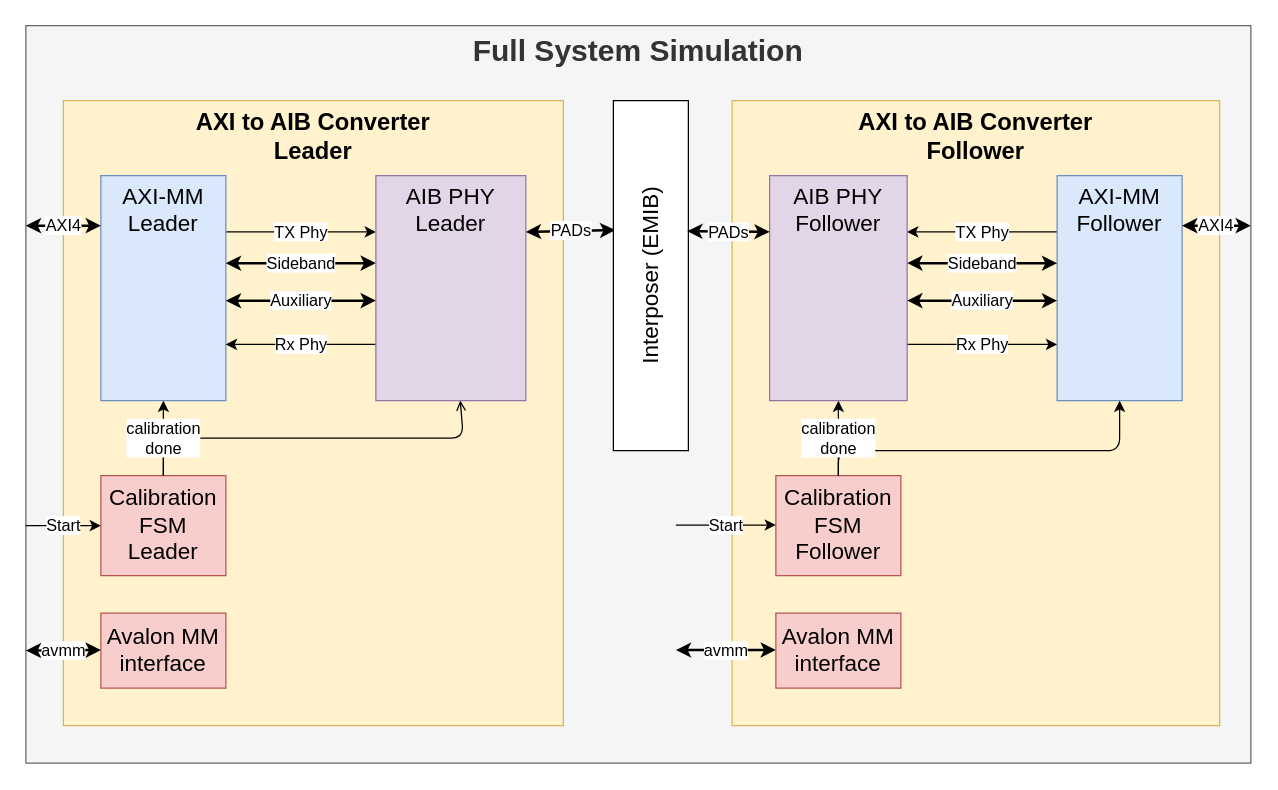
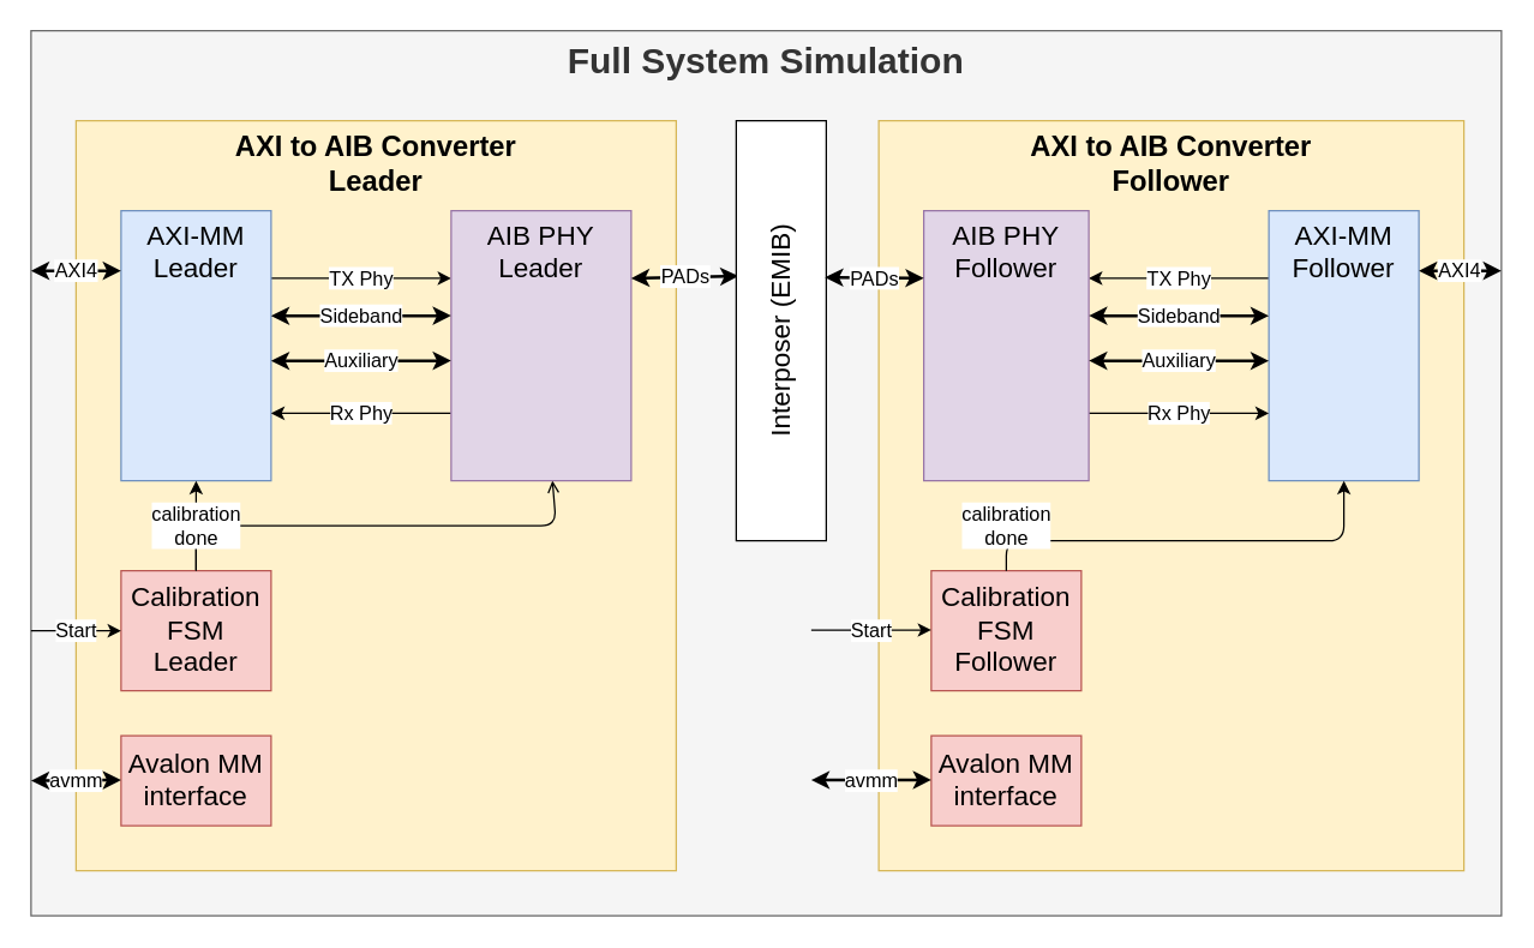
  <mxCell id="0" />
  <mxCell id="1" parent="0" />
  <mxCell id="2" value="&lt;b&gt;Full System Simulation&lt;/b&gt;" style="rounded=0;whiteSpace=wrap;html=1;verticalAlign=top;fontSize=24;fillColor=#f5f5f5;fontColor=#333333;strokeColor=#666666;" parent="1" vertex="1"><mxGeometry y="20" width="980" height="590" as="geometry" x="20" /></mxCell>
  <mxCell id="3" value="" style="edgeStyle=none;html=1;fontSize=13;" parent="1" target="4" edge="1"><mxGeometry relative="1" as="geometry"><mxPoint x="340" y="170" as="sourcePoint" /></mxGeometry></mxCell>
  <mxCell id="4" value="EMIB" style="rounded=1;whiteSpace=wrap;html=1;fillColor=#dae8fc;strokeColor=#6c8ebf;horizontal=1;verticalAlign=top;fontSize=13;" parent="1" vertex="1"><mxGeometry x="380" y="110" width="60" height="120" as="geometry" /></mxCell>
  <mxCell id="5" style="edgeStyle=none;html=1;entryX=0;entryY=0.25;entryDx=0;entryDy=0;horizontal=1;fontSize=13;dashed=1;" parent="1" source="6" target="10" edge="1"><mxGeometry relative="1" as="geometry" /></mxCell>
  <mxCell id="6" value="&lt;b&gt;AXI to AIB Converter&lt;/b&gt;&lt;div&gt;&lt;b&gt;Leader&lt;/b&gt;&lt;/div&gt;" style="rounded=0;whiteSpace=wrap;html=1;arcSize=3;fillColor=#fff2cc;strokeColor=#d6b656;fontSize=19;verticalAlign=top;horizontal=1;" parent="1" vertex="1"><mxGeometry x="50" y="80" width="400" height="500" as="geometry" /></mxCell>
  <mxCell id="7" style="edgeStyle=none;html=1;horizontal=1;fontSize=13;endArrow=open;" parent="1" source="8" target="12" edge="1"><mxGeometry relative="1" as="geometry"><Array as="points"><mxPoint x="130" y="350" /><mxPoint x="370" y="350" /></Array></mxGeometry></mxCell>
  <mxCell id="8" value="Calibration&lt;div&gt;&lt;span style=&quot;color: rgb(0, 0, 0);&quot;&gt;FSM&lt;/span&gt;&lt;/div&gt;&lt;div&gt;Leader&lt;/div&gt;" style="rounded=0;whiteSpace=wrap;html=1;fontSize=18;verticalAlign=middle;fillColor=#f8cecc;strokeColor=#b85450;horizontal=1;" parent="1" vertex="1"><mxGeometry x="80" y="380" width="100" height="80" as="geometry" /></mxCell>
  <mxCell id="9" value="TX Phy" style="edgeStyle=none;html=1;exitX=1;exitY=0.25;exitDx=0;exitDy=0;entryX=0;entryY=0.25;entryDx=0;entryDy=0;horizontal=1;fontSize=13;" parent="1" source="10" target="12" edge="1"><mxGeometry relative="1" as="geometry" /></mxCell>
  <mxCell id="10" value="AXI-MM&lt;div&gt;Leader&lt;/div&gt;" style="rounded=0;whiteSpace=wrap;html=1;arcSize=15;fillColor=#dae8fc;strokeColor=#6c8ebf;fontSize=18;verticalAlign=top;horizontal=1;" parent="1" vertex="1"><mxGeometry x="80" y="140" width="100" height="180" as="geometry" /></mxCell>
  <mxCell id="11" value="Rx Phy" style="edgeStyle=none;html=1;entryX=1;entryY=0.75;entryDx=0;entryDy=0;exitX=0;exitY=0.75;exitDx=0;exitDy=0;horizontal=1;fontSize=13;" parent="1" source="12" target="10" edge="1"><mxGeometry relative="1" as="geometry" /></mxCell>
  <mxCell id="12" value="AIB PHY&lt;div&gt;Leader&lt;/div&gt;" style="rounded=0;whiteSpace=wrap;html=1;arcSize=15;fillColor=#e1d5e7;strokeColor=#9673a6;fontSize=18;verticalAlign=top;horizontal=1;" parent="1" vertex="1"><mxGeometry x="300" y="140" width="120" height="180" as="geometry" /></mxCell>
  <mxCell id="13" value="AXI4" style="endArrow=classic;html=1;startArrow=classic;startFill=1;horizontal=1;strokeWidth=2;fontSize=13;" parent="1" edge="1"><mxGeometry width="50" height="50" relative="1" as="geometry"><mxPoint y="180" as="sourcePoint" x="20" /><mxPoint x="80" y="180" as="targetPoint" /></mxGeometry></mxCell>
  <mxCell id="14" value="Start" style="endArrow=classic;html=1;horizontal=1;fontSize=13;" parent="1" edge="1"><mxGeometry width="50" height="50" relative="1" as="geometry"><mxPoint y="420" as="sourcePoint" x="20" /><mxPoint x="80" y="420" as="targetPoint" /></mxGeometry></mxCell>
  <mxCell id="15" value="calibration&lt;div&gt;done&lt;/div&gt;" style="edgeStyle=none;html=1;labelBorderColor=none;spacingTop=0;labelBackgroundColor=default;horizontal=1;fontSize=13;" parent="1" source="8" target="10" edge="1"><mxGeometry relative="1" as="geometry" /></mxCell>
  <mxCell id="16" value="Avalon MM&lt;div&gt;interface&lt;/div&gt;" style="rounded=0;whiteSpace=wrap;html=1;fontSize=18;verticalAlign=middle;fillColor=#f8cecc;strokeColor=#b85450;horizontal=1;" parent="1" vertex="1"><mxGeometry x="80" y="490" width="100" height="60" as="geometry" /></mxCell>
  <mxCell id="17" value="avmm" style="endArrow=classic;startArrow=classic;html=1;strokeWidth=2;fontSize=13;" parent="1" edge="1"><mxGeometry width="50" height="50" relative="1" as="geometry"><mxPoint y="520" as="sourcePoint" x="20" /><mxPoint x="80" y="519.5" as="targetPoint" /></mxGeometry></mxCell>
  <mxCell id="18" value="Sideband" style="endArrow=classic;startArrow=classic;html=1;exitX=0.393;exitY=0.279;exitDx=0;exitDy=0;exitPerimeter=0;strokeWidth=2;fontSize=13;" parent="1" edge="1"><mxGeometry width="50" height="50" relative="1" as="geometry"><mxPoint x="180" y="210.08" as="sourcePoint" /><mxPoint x="299.92" y="210" as="targetPoint" /></mxGeometry></mxCell>
  <mxCell id="19" value="Auxiliary" style="endArrow=classic;startArrow=classic;html=1;exitX=0.393;exitY=0.279;exitDx=0;exitDy=0;exitPerimeter=0;strokeWidth=2;fontSize=13;" parent="1" edge="1"><mxGeometry width="50" height="50" relative="1" as="geometry"><mxPoint x="180" y="240.08" as="sourcePoint" /><mxPoint x="299.92" y="240" as="targetPoint" /></mxGeometry></mxCell>
  <mxCell id="20" value="&lt;b&gt;AXI to AIB Converter&lt;/b&gt;&lt;div&gt;&lt;b&gt;Follower&lt;/b&gt;&lt;/div&gt;" style="rounded=0;whiteSpace=wrap;html=1;arcSize=3;fillColor=#fff2cc;strokeColor=#d6b656;fontSize=19;verticalAlign=top;horizontal=1;" parent="1" vertex="1"><mxGeometry x="585" y="80" width="390" height="500" as="geometry" /></mxCell>
  <mxCell id="21" value="" style="edgeStyle=none;html=1;fontSize=13;" parent="1" edge="1"><mxGeometry relative="1" as="geometry"><mxPoint x="685" y="170" as="sourcePoint" /><mxPoint x="645" y="170" as="targetPoint" /></mxGeometry></mxCell>
- <mxCell id="22" style="edgeStyle=none;html=1;" parent="1" source="23" target="28" edge="1"><mxGeometry relative="1" as="geometry" /></mxCell>
  <mxCell id="23" value="&lt;div&gt;&lt;span style=&quot;color: rgb(0, 0, 0);&quot;&gt;Calibration&lt;/span&gt;&lt;/div&gt;FSM&lt;div&gt;Follower&lt;/div&gt;" style="rounded=0;whiteSpace=wrap;html=1;fontSize=18;verticalAlign=middle;fillColor=#f8cecc;strokeColor=#b85450;horizontal=1;" parent="1" vertex="1"><mxGeometry x="620" y="380" width="100" height="80" as="geometry" /></mxCell>
  <mxCell id="24" value="&lt;div&gt;&lt;span style=&quot;background-color: light-dark(#ffffff, var(--ge-dark-color, #121212));&quot;&gt;PADs&lt;/span&gt;&lt;/div&gt;" style="endArrow=classic;startArrow=classic;html=1;horizontal=1;strokeWidth=2;entryX=0.025;entryY=0.37;entryDx=0;entryDy=0;exitX=1;exitY=0.25;exitDx=0;exitDy=0;fontSize=13;entryPerimeter=0;" parent="1" source="12" target="36" edge="1"><mxGeometry width="50" height="50" relative="1" as="geometry"><mxPoint x="430" y="180" as="sourcePoint" /><mxPoint x="520" y="180" as="targetPoint" /><mxPoint as="offset" /></mxGeometry></mxCell>
  <mxCell id="25" value="TX Phy" style="edgeStyle=none;html=1;exitX=0;exitY=0.25;exitDx=0;exitDy=0;horizontal=1;entryX=1;entryY=0.25;entryDx=0;entryDy=0;fontSize=13;" parent="1" source="26" target="28" edge="1"><mxGeometry relative="1" as="geometry" /></mxCell>
  <mxCell id="26" value="AXI-MM&lt;div&gt;Follower&lt;/div&gt;" style="rounded=0;whiteSpace=wrap;html=1;arcSize=15;fillColor=#dae8fc;strokeColor=#6c8ebf;fontSize=18;verticalAlign=top;horizontal=1;" parent="1" vertex="1"><mxGeometry x="845" y="140" width="100" height="180" as="geometry" /></mxCell>
  <mxCell id="27" value="Rx Phy" style="edgeStyle=none;html=1;exitX=1;exitY=0.75;exitDx=0;exitDy=0;horizontal=1;fontSize=13;" parent="1" source="28" edge="1"><mxGeometry relative="1" as="geometry"><mxPoint x="845" y="275" as="targetPoint" /></mxGeometry></mxCell>
  <mxCell id="28" value="AIB PHY&lt;div&gt;Follower&lt;/div&gt;" style="rounded=0;whiteSpace=wrap;html=1;arcSize=15;fillColor=#e1d5e7;strokeColor=#9673a6;fontSize=18;verticalAlign=top;horizontal=1;" parent="1" vertex="1"><mxGeometry x="615" y="140" width="110" height="180" as="geometry" /></mxCell>
  <mxCell id="29" value="AXI4" style="endArrow=classic;html=1;startArrow=classic;startFill=1;horizontal=1;strokeWidth=2;fontSize=13;" parent="1" edge="1"><mxGeometry width="50" height="50" relative="1" as="geometry"><mxPoint x="1000" y="180" as="sourcePoint" /><mxPoint x="945" y="180" as="targetPoint" /></mxGeometry></mxCell>
  <mxCell id="30" value="Start" style="endArrow=classic;html=1;horizontal=1;fontSize=13;" parent="1" edge="1"><mxGeometry width="50" height="50" relative="1" as="geometry"><mxPoint x="540" y="419.5" as="sourcePoint" /><mxPoint x="620" y="419.5" as="targetPoint" /></mxGeometry></mxCell>
  <mxCell id="31" value="calibration&lt;div&gt;done&lt;/div&gt;" style="edgeStyle=none;html=1;labelBorderColor=none;spacingTop=0;labelBackgroundColor=default;horizontal=1;fontSize=13;" parent="1" source="23" target="26" edge="1"><mxGeometry x="-0.86" y="10" relative="1" as="geometry"><Array as="points"><mxPoint x="670" y="360" /><mxPoint x="895" y="360" /></Array><mxPoint as="offset" /></mxGeometry></mxCell>
  <mxCell id="32" value="Avalon MM&lt;div&gt;interface&lt;/div&gt;" style="rounded=0;whiteSpace=wrap;html=1;fontSize=18;verticalAlign=middle;fillColor=#f8cecc;strokeColor=#b85450;horizontal=1;" parent="1" vertex="1"><mxGeometry x="620" y="490" width="100" height="60" as="geometry" /></mxCell>
  <mxCell id="33" value="avmm" style="endArrow=classic;startArrow=classic;html=1;strokeWidth=2;fontSize=13;" parent="1" edge="1"><mxGeometry width="50" height="50" relative="1" as="geometry"><mxPoint x="620" y="519.5" as="sourcePoint" /><mxPoint x="540" y="519.5" as="targetPoint" /></mxGeometry></mxCell>
  <mxCell id="34" value="Sideband" style="endArrow=classic;startArrow=classic;html=1;exitX=0.393;exitY=0.279;exitDx=0;exitDy=0;exitPerimeter=0;strokeWidth=2;fontSize=13;" parent="1" edge="1"><mxGeometry width="50" height="50" relative="1" as="geometry"><mxPoint x="845" y="210.08" as="sourcePoint" /><mxPoint x="725.08" y="210" as="targetPoint" /></mxGeometry></mxCell>
  <mxCell id="35" value="Auxiliary" style="endArrow=classic;startArrow=classic;html=1;exitX=0.393;exitY=0.279;exitDx=0;exitDy=0;exitPerimeter=0;strokeWidth=2;fontSize=13;" parent="1" edge="1"><mxGeometry width="50" height="50" relative="1" as="geometry"><mxPoint x="845" y="240.08" as="sourcePoint" /><mxPoint x="725.08" y="240" as="targetPoint" /></mxGeometry></mxCell>
  <mxCell id="36" value="&lt;font&gt;Interposer (EMIB)&lt;/font&gt;" style="rounded=0;whiteSpace=wrap;html=1;horizontal=0;fontSize=18;" parent="1" vertex="1"><mxGeometry x="490" y="80" width="60" height="280" as="geometry" /></mxCell>
  <mxCell id="37" value="PADs" style="endArrow=classic;startArrow=classic;html=1;horizontal=1;strokeWidth=2;entryX=0;entryY=0.25;entryDx=0;entryDy=0;exitX=0.986;exitY=0.373;exitDx=0;exitDy=0;fontSize=13;exitPerimeter=0;" parent="1" source="36" target="28" edge="1"><mxGeometry x="0.002" width="50" height="50" relative="1" as="geometry"><mxPoint x="430" y="195" as="sourcePoint" /><mxPoint x="492" y="194" as="targetPoint" /><mxPoint as="offset" /></mxGeometry></mxCell>
